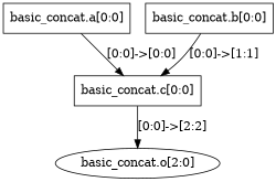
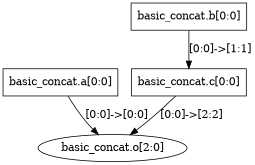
  digraph {
    node [shape=rectangle]
    n1 [label="basic_concat.a[0:0]"]
    n2 [label="basic_concat.o[2:0]" shape=ellipse]
    n3 [label="basic_concat.b[0:0]"]
    n4 [label="basic_concat.c[0:0]"]
-   n1 -> n4 [label="[0:0]->[0:0]"]
+   n1 -> n2 [label="[0:0]->[0:0]"]
    n3 -> n4 [label="[0:0]->[1:1]"]
    n4 -> n2 [label="[0:0]->[2:2]"]
  }
